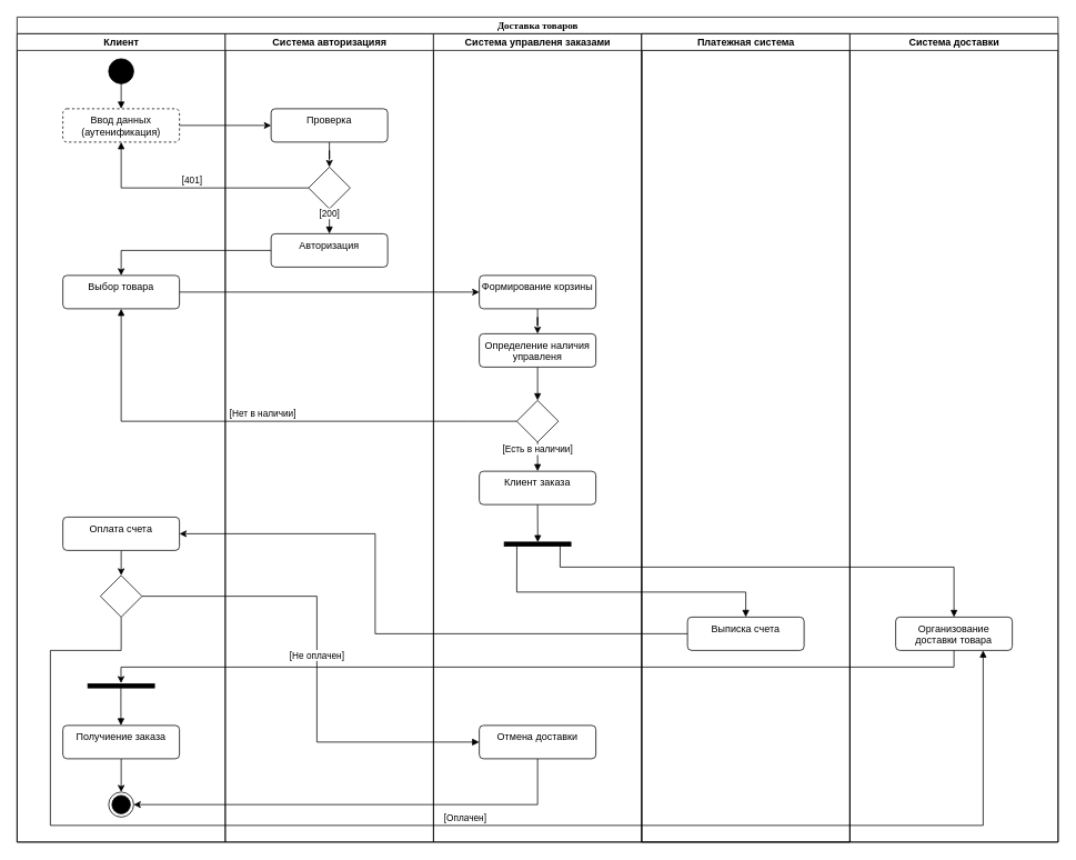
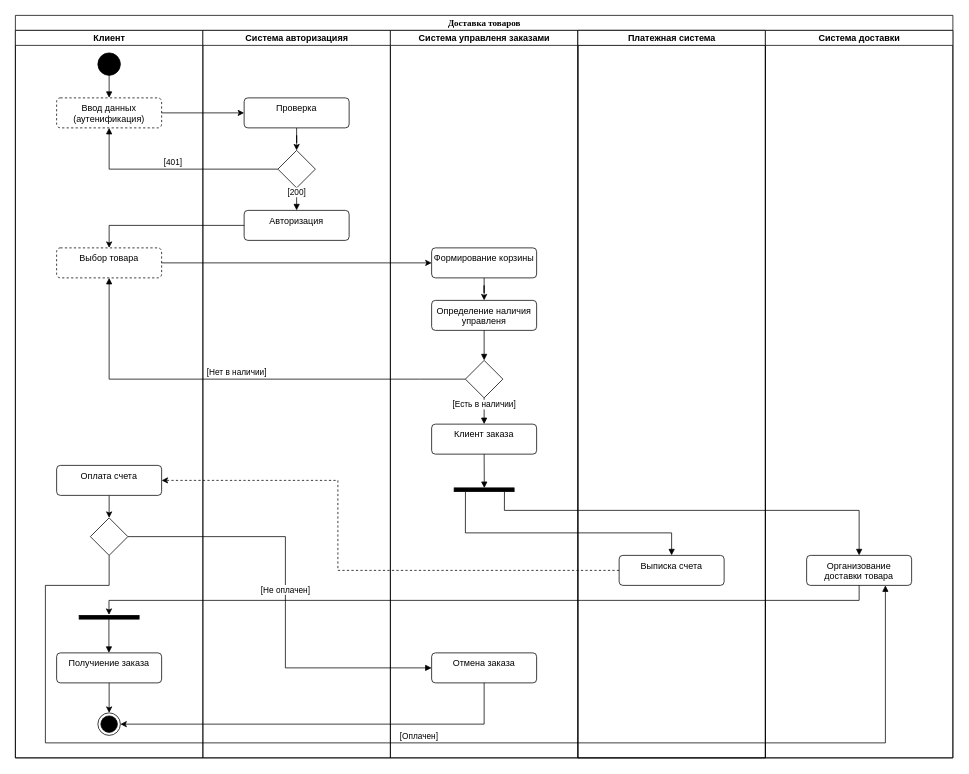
  <mxCell id="0" />
  <mxCell id="1" parent="0" />
  <mxCell id="2" value="Доставка товаров" style="swimlane;html=1;childLayout=stackLayout;startSize=20;rounded=0;shadow=0;comic=0;labelBackgroundColor=none;strokeWidth=1;fontFamily=Verdana;fontSize=12;align=center;" parent="1" vertex="1"><mxGeometry x="20" y="20" width="1250" height="990" as="geometry" /></mxCell>
  <mxCell id="3" value="Клиент" style="swimlane;html=1;startSize=20;" parent="2" vertex="1"><mxGeometry y="20" width="250" height="970" as="geometry" /></mxCell>
  <mxCell id="4" value="" style="ellipse;fillColor=strokeColor;html=1;" parent="3" vertex="1"><mxGeometry x="110" y="30" width="30" height="30" as="geometry" /></mxCell>
  <mxCell id="5" value="Ввод данных (аутенификация)" style="html=1;align=center;verticalAlign=top;rounded=1;absoluteArcSize=1;arcSize=10;dashed=1;whiteSpace=wrap;" parent="3" vertex="1"><mxGeometry x="55" y="90" width="140" height="40" as="geometry" /></mxCell>
  <mxCell id="6" value="" style="html=1;verticalAlign=bottom;endArrow=block;curved=0;rounded=0;exitX=0.5;exitY=1;exitDx=0;exitDy=0;" parent="3" source="4" target="5" edge="1"><mxGeometry width="80" relative="1" as="geometry"><mxPoint x="170" y="160" as="sourcePoint" /><mxPoint x="160" y="110" as="targetPoint" /></mxGeometry></mxCell>
- <mxCell id="7" value="Выбор товара" style="html=1;align=center;verticalAlign=top;rounded=1;absoluteArcSize=1;arcSize=10;dashed=0;whiteSpace=wrap;" parent="3" vertex="1"><mxGeometry x="55" y="290" width="140" height="40" as="geometry" /></mxCell>
+ <mxCell id="7" value="Выбор товара" style="html=1;align=center;verticalAlign=top;rounded=1;absoluteArcSize=1;arcSize=10;dashed=1;whiteSpace=wrap;" parent="3" vertex="1"><mxGeometry x="55" y="290" width="140" height="40" as="geometry" /></mxCell>
  <mxCell id="8" style="edgeStyle=orthogonalEdgeStyle;rounded=0;orthogonalLoop=1;jettySize=auto;html=1;exitX=0.5;exitY=1;exitDx=0;exitDy=0;entryX=0.5;entryY=0;entryDx=0;entryDy=0;" parent="3" source="9" target="15" edge="1"><mxGeometry relative="1" as="geometry" /></mxCell>
  <mxCell id="9" value="Оплата счета" style="html=1;align=center;verticalAlign=top;rounded=1;absoluteArcSize=1;arcSize=10;dashed=0;whiteSpace=wrap;" parent="3" vertex="1"><mxGeometry x="55" y="580" width="140" height="40" as="geometry" /></mxCell>
  <mxCell id="10" style="edgeStyle=orthogonalEdgeStyle;rounded=0;orthogonalLoop=1;jettySize=auto;html=1;exitX=0.5;exitY=1;exitDx=0;exitDy=0;" parent="3" source="11" target="12" edge="1"><mxGeometry relative="1" as="geometry" /></mxCell>
  <mxCell id="11" value="Получиение заказа" style="html=1;align=center;verticalAlign=top;rounded=1;absoluteArcSize=1;arcSize=10;dashed=0;whiteSpace=wrap;" parent="3" vertex="1"><mxGeometry x="55" y="830" width="140" height="40" as="geometry" /></mxCell>
  <mxCell id="12" value="" style="ellipse;html=1;shape=endState;fillColor=strokeColor;" parent="3" vertex="1"><mxGeometry x="110" y="910" width="30" height="30" as="geometry" /></mxCell>
  <mxCell id="13" value="" style="html=1;points=[];perimeter=orthogonalPerimeter;fillColor=strokeColor;direction=south;" parent="3" vertex="1"><mxGeometry x="85" y="780" width="80" height="5" as="geometry" /></mxCell>
  <mxCell id="14" value="" style="html=1;verticalAlign=bottom;endArrow=block;curved=0;rounded=0;exitX=0.5;exitY=1;exitDx=0;exitDy=0;entryX=0.498;entryY=0;entryDx=0;entryDy=0;entryPerimeter=0;" parent="3" target="11" edge="1"><mxGeometry width="80" relative="1" as="geometry"><mxPoint x="124.72" y="785" as="sourcePoint" /><mxPoint x="124.72" y="825" as="targetPoint" /></mxGeometry></mxCell>
  <mxCell id="15" value="" style="rhombus;" parent="3" vertex="1"><mxGeometry x="100" y="650" width="50" height="50" as="geometry" /></mxCell>
  <mxCell id="16" value="Система авторизацияя" style="swimlane;html=1;startSize=20;" parent="2" vertex="1"><mxGeometry x="250" y="20" width="250" height="970" as="geometry" /></mxCell>
  <mxCell id="17" style="edgeStyle=orthogonalEdgeStyle;rounded=0;orthogonalLoop=1;jettySize=auto;html=1;exitX=0.5;exitY=1;exitDx=0;exitDy=0;" parent="16" source="18" target="20" edge="1"><mxGeometry relative="1" as="geometry" /></mxCell>
  <mxCell id="18" value="Проверка" style="html=1;align=center;verticalAlign=top;rounded=1;absoluteArcSize=1;arcSize=10;dashed=0;whiteSpace=wrap;" parent="16" vertex="1"><mxGeometry x="55" y="90" width="140" height="40" as="geometry" /></mxCell>
  <mxCell id="19" value="Авторизация" style="html=1;align=center;verticalAlign=top;rounded=1;absoluteArcSize=1;arcSize=10;dashed=0;whiteSpace=wrap;" parent="16" vertex="1"><mxGeometry x="55" y="240" width="140" height="40" as="geometry" /></mxCell>
  <mxCell id="20" value="" style="rhombus;" parent="16" vertex="1"><mxGeometry x="100" y="160" width="50" height="50" as="geometry" /></mxCell>
  <mxCell id="21" value="[200]" style="html=1;verticalAlign=bottom;endArrow=block;curved=0;rounded=0;exitX=0.5;exitY=1;exitDx=0;exitDy=0;" parent="16" source="20" target="19" edge="1"><mxGeometry width="80" relative="1" as="geometry"><mxPoint x="120" y="220" as="sourcePoint" /><mxPoint x="200" y="220" as="targetPoint" /></mxGeometry></mxCell>
  <mxCell id="22" style="edgeStyle=orthogonalEdgeStyle;rounded=0;orthogonalLoop=1;jettySize=auto;html=1;exitX=1;exitY=0.5;exitDx=0;exitDy=0;entryX=0;entryY=0.5;entryDx=0;entryDy=0;" parent="2" source="5" target="18" edge="1"><mxGeometry relative="1" as="geometry" /></mxCell>
  <mxCell id="23" value="[401]" style="html=1;verticalAlign=bottom;endArrow=block;curved=0;rounded=0;exitX=0;exitY=0.5;exitDx=0;exitDy=0;entryX=0.5;entryY=1;entryDx=0;entryDy=0;entryPerimeter=0;" parent="2" source="20" target="5" edge="1"><mxGeometry width="80" relative="1" as="geometry"><mxPoint x="370" y="240" as="sourcePoint" /><mxPoint x="450" y="240" as="targetPoint" /><Array as="points"><mxPoint x="125" y="205" /></Array></mxGeometry></mxCell>
  <mxCell id="24" style="edgeStyle=orthogonalEdgeStyle;rounded=0;orthogonalLoop=1;jettySize=auto;html=1;exitX=0;exitY=0.5;exitDx=0;exitDy=0;entryX=0.5;entryY=0;entryDx=0;entryDy=0;" parent="2" source="19" target="7" edge="1"><mxGeometry relative="1" as="geometry" /></mxCell>
  <mxCell id="25" style="edgeStyle=orthogonalEdgeStyle;rounded=0;orthogonalLoop=1;jettySize=auto;html=1;exitX=1;exitY=0.5;exitDx=0;exitDy=0;" parent="2" source="7" target="28" edge="1"><mxGeometry relative="1" as="geometry" /></mxCell>
  <mxCell id="26" value="Система управленя заказами" style="swimlane;html=1;startSize=20;" parent="2" vertex="1"><mxGeometry x="500" y="20" width="250" height="970" as="geometry" /></mxCell>
  <mxCell id="27" style="edgeStyle=orthogonalEdgeStyle;rounded=0;orthogonalLoop=1;jettySize=auto;html=1;exitX=0.5;exitY=1;exitDx=0;exitDy=0;" parent="26" source="28" target="29" edge="1"><mxGeometry relative="1" as="geometry" /></mxCell>
  <mxCell id="28" value="Формирование корзины" style="html=1;align=center;verticalAlign=top;rounded=1;absoluteArcSize=1;arcSize=10;dashed=0;whiteSpace=wrap;" parent="26" vertex="1"><mxGeometry x="55" y="290" width="140" height="40" as="geometry" /></mxCell>
  <mxCell id="29" value="Определение наличия управленя" style="html=1;align=center;verticalAlign=top;rounded=1;absoluteArcSize=1;arcSize=10;dashed=0;whiteSpace=wrap;" parent="26" vertex="1"><mxGeometry x="55" y="360" width="140" height="40" as="geometry" /></mxCell>
  <mxCell id="30" value="" style="rhombus;" parent="26" vertex="1"><mxGeometry x="100" y="440" width="50" height="50" as="geometry" /></mxCell>
  <mxCell id="31" value="" style="html=1;verticalAlign=bottom;endArrow=block;curved=0;rounded=0;exitX=0.5;exitY=1;exitDx=0;exitDy=0;entryX=0.5;entryY=0;entryDx=0;entryDy=0;" parent="26" source="29" target="30" edge="1"><mxGeometry width="80" relative="1" as="geometry"><mxPoint x="-195" y="410" as="sourcePoint" /><mxPoint x="-115" y="410" as="targetPoint" /></mxGeometry></mxCell>
  <mxCell id="32" value="Клиент заказа" style="html=1;align=center;verticalAlign=top;rounded=1;absoluteArcSize=1;arcSize=10;dashed=0;whiteSpace=wrap;" parent="26" vertex="1"><mxGeometry x="55" y="525" width="140" height="40" as="geometry" /></mxCell>
  <mxCell id="33" value="[Есть в наличии]" style="html=1;verticalAlign=bottom;endArrow=block;curved=0;rounded=0;exitX=0.5;exitY=1;exitDx=0;exitDy=0;entryX=0.5;entryY=0;entryDx=0;entryDy=0;" parent="26" source="30" target="32" edge="1"><mxGeometry width="80" relative="1" as="geometry"><mxPoint x="-185" y="470" as="sourcePoint" /><mxPoint x="-105" y="470" as="targetPoint" /></mxGeometry></mxCell>
  <mxCell id="34" value="" style="html=1;points=[];perimeter=orthogonalPerimeter;fillColor=strokeColor;direction=south;" parent="26" vertex="1"><mxGeometry x="85" y="610" width="80" height="5" as="geometry" /></mxCell>
  <mxCell id="35" value="" style="html=1;verticalAlign=bottom;endArrow=block;curved=0;rounded=0;exitX=0.5;exitY=1;exitDx=0;exitDy=0;entryX=0.038;entryY=0.497;entryDx=0;entryDy=0;entryPerimeter=0;" parent="26" source="32" target="34" edge="1"><mxGeometry width="80" relative="1" as="geometry"><mxPoint x="120" y="590" as="sourcePoint" /><mxPoint x="190" y="640" as="targetPoint" /></mxGeometry></mxCell>
- <mxCell id="36" value="Отмена доставки" style="html=1;align=center;verticalAlign=top;rounded=1;absoluteArcSize=1;arcSize=10;dashed=0;whiteSpace=wrap;" parent="26" vertex="1"><mxGeometry x="55" y="830" width="140" height="40" as="geometry" /></mxCell>
+ <mxCell id="36" value="Отмена заказа" style="html=1;align=center;verticalAlign=top;rounded=1;absoluteArcSize=1;arcSize=10;dashed=0;whiteSpace=wrap;" parent="26" vertex="1"><mxGeometry x="55" y="830" width="140" height="40" as="geometry" /></mxCell>
  <mxCell id="37" value="Lane 3" style="swimlane;html=1;startSize=20;" parent="2" vertex="1"><mxGeometry x="750" y="20" width="250" height="970" as="geometry" /></mxCell>
  <mxCell id="38" value="[Не оплачен]" style="html=1;verticalAlign=bottom;endArrow=block;curved=0;rounded=0;exitX=1;exitY=0.5;exitDx=0;exitDy=0;entryX=0;entryY=0.5;entryDx=0;entryDy=0;" parent="2" source="15" target="36" edge="1"><mxGeometry width="80" relative="1" as="geometry"><mxPoint x="360" y="660" as="sourcePoint" /><mxPoint x="440" y="660" as="targetPoint" /><Array as="points"><mxPoint x="360" y="695" /><mxPoint x="360" y="870" /></Array></mxGeometry></mxCell>
  <mxCell id="39" style="edgeStyle=orthogonalEdgeStyle;rounded=0;orthogonalLoop=1;jettySize=auto;html=1;exitX=0.5;exitY=1;exitDx=0;exitDy=0;entryX=1;entryY=0.5;entryDx=0;entryDy=0;" parent="2" source="36" target="12" edge="1"><mxGeometry relative="1" as="geometry" /></mxCell>
  <mxCell id="40" value="[Нет в наличии]" style="html=1;verticalAlign=bottom;endArrow=block;curved=0;rounded=0;exitX=0;exitY=0.5;exitDx=0;exitDy=0;entryX=0.5;entryY=1;entryDx=0;entryDy=0;" parent="2" source="30" target="7" edge="1"><mxGeometry width="80" relative="1" as="geometry"><mxPoint x="620" y="630" as="sourcePoint" /><mxPoint x="700" y="630" as="targetPoint" /><Array as="points"><mxPoint x="540" y="485" /><mxPoint x="125" y="485" /></Array></mxGeometry></mxCell>
  <mxCell id="41" value="Платежная система" style="swimlane;html=1;startSize=20;" parent="1" vertex="1"><mxGeometry x="770" y="40" width="250" height="970" as="geometry" /></mxCell>
  <mxCell id="42" value="Выписка счета" style="html=1;align=center;verticalAlign=top;rounded=1;absoluteArcSize=1;arcSize=10;dashed=0;whiteSpace=wrap;" parent="41" vertex="1"><mxGeometry x="55" y="700" width="140" height="40" as="geometry" /></mxCell>
  <mxCell id="43" value="Система доставки" style="swimlane;html=1;startSize=20;" parent="1" vertex="1"><mxGeometry x="1020" y="40" width="250" height="970" as="geometry" /></mxCell>
  <mxCell id="44" value="Организование доставки товара" style="html=1;align=center;verticalAlign=top;rounded=1;absoluteArcSize=1;arcSize=10;dashed=0;whiteSpace=wrap;" parent="43" vertex="1"><mxGeometry x="55" y="700" width="140" height="40" as="geometry" /></mxCell>
  <mxCell id="45" value="" style="html=1;verticalAlign=bottom;endArrow=block;curved=0;rounded=0;exitX=0.952;exitY=0.811;exitDx=0;exitDy=0;exitPerimeter=0;entryX=0.5;entryY=0;entryDx=0;entryDy=0;" parent="1" source="34" target="42" edge="1"><mxGeometry x="0.0" width="80" relative="1" as="geometry"><mxPoint x="619.8" y="655.205" as="sourcePoint" /><mxPoint x="895" y="710" as="targetPoint" /><Array as="points"><mxPoint x="620" y="710" /><mxPoint x="895" y="710" /></Array><mxPoint as="offset" /></mxGeometry></mxCell>
  <mxCell id="46" value="" style="html=1;verticalAlign=bottom;endArrow=block;curved=0;rounded=0;exitX=0.915;exitY=0.161;exitDx=0;exitDy=0;exitPerimeter=0;entryX=0.5;entryY=0;entryDx=0;entryDy=0;" parent="1" source="34" target="44" edge="1"><mxGeometry width="80" relative="1" as="geometry"><mxPoint x="710" y="710" as="sourcePoint" /><mxPoint x="790" y="710" as="targetPoint" /><Array as="points"><mxPoint x="672" y="680" /><mxPoint x="1145" y="680" /></Array></mxGeometry></mxCell>
  <mxCell id="47" style="edgeStyle=orthogonalEdgeStyle;rounded=0;orthogonalLoop=1;jettySize=auto;html=1;exitX=0.5;exitY=1;exitDx=0;exitDy=0;entryX=-0.128;entryY=0.502;entryDx=0;entryDy=0;entryPerimeter=0;" parent="1" source="44" target="13" edge="1"><mxGeometry relative="1" as="geometry"><mxPoint x="145" y="819" as="targetPoint" /></mxGeometry></mxCell>
- <mxCell id="48" style="edgeStyle=orthogonalEdgeStyle;rounded=0;orthogonalLoop=1;jettySize=auto;html=1;exitX=0;exitY=0.5;exitDx=0;exitDy=0;entryX=1;entryY=0.5;entryDx=0;entryDy=0;" parent="1" source="42" target="9" edge="1"><mxGeometry relative="1" as="geometry"><Array as="points"><mxPoint x="450" y="760" /><mxPoint x="450" y="640" /></Array></mxGeometry></mxCell>
+ <mxCell id="48" style="edgeStyle=orthogonalEdgeStyle;rounded=0;orthogonalLoop=1;jettySize=auto;html=1;exitX=0;exitY=0.5;exitDx=0;exitDy=0;entryX=1;entryY=0.5;entryDx=0;entryDy=0;dashed=1;" parent="1" source="42" target="9" edge="1"><mxGeometry relative="1" as="geometry"><Array as="points"><mxPoint x="450" y="760" /><mxPoint x="450" y="640" /></Array></mxGeometry></mxCell>
  <mxCell id="49" value="[Оплачен]" style="html=1;verticalAlign=bottom;endArrow=block;curved=0;rounded=0;exitX=0.5;exitY=1;exitDx=0;exitDy=0;entryX=0.75;entryY=1;entryDx=0;entryDy=0;" parent="1" source="15" target="44" edge="1"><mxGeometry width="80" relative="1" as="geometry"><mxPoint x="200" y="740" as="sourcePoint" /><mxPoint x="280" y="740" as="targetPoint" /><Array as="points"><mxPoint x="145" y="780" /><mxPoint x="60" y="780" /><mxPoint x="60" y="990" /><mxPoint x="1180" y="990" /></Array></mxGeometry></mxCell>
